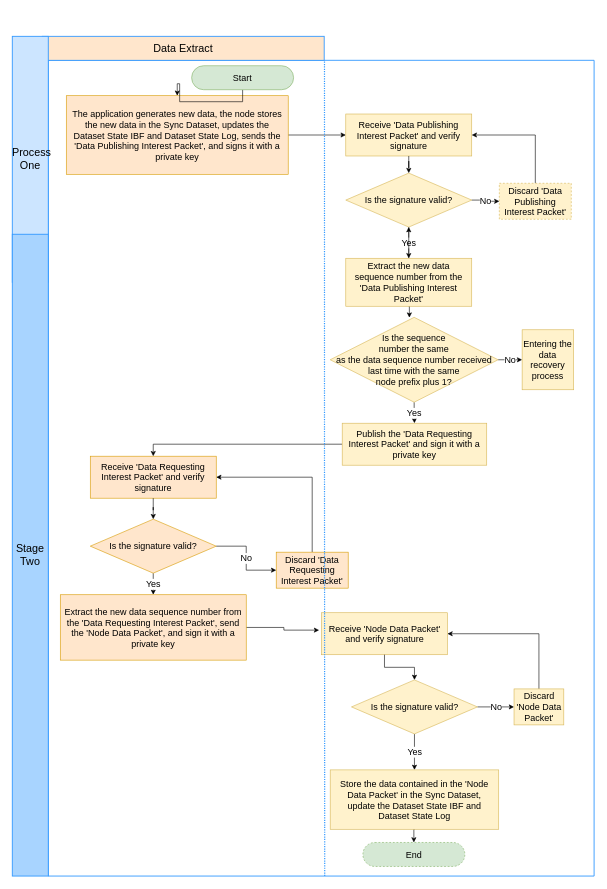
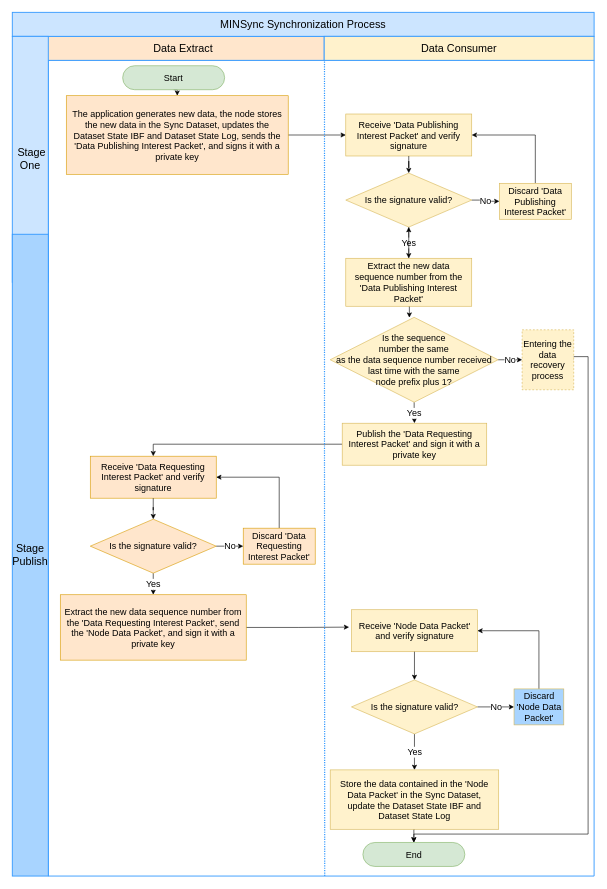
  <mxCell id="0" />
  <mxCell id="1" parent="0" />
  <mxCell id="2" value="" style="swimlane;startSize=0;labelBackgroundColor=default;fontSize=18;align=right;verticalAlign=middle;strokeColor=#3399FF;strokeWidth=1.5;" vertex="1" parent="1"><mxGeometry x="80" y="100" width="910" height="1360" as="geometry" /></mxCell>
  <mxCell id="3" value="Receive 'Data Publishing Interest Packet' and verify signature" style="rounded=0;whiteSpace=wrap;html=1;fontSize=15;align=center;verticalAlign=middle;spacing=10;fillColor=#fff2cc;strokeColor=#d6b656;" vertex="1" parent="2"><mxGeometry x="496" y="89.5" width="210" height="70" as="geometry" /></mxCell>
  <mxCell id="4" value="Yes" style="edgeStyle=orthogonalEdgeStyle;rounded=0;orthogonalLoop=1;jettySize=auto;html=1;exitX=0.5;exitY=1;exitDx=0;exitDy=0;entryX=0.5;entryY=0;entryDx=0;entryDy=0;fontSize=15;" edge="1" parent="2" source="5" target="13"><mxGeometry relative="1" as="geometry" /></mxCell>
  <mxCell id="5" value="Is the signature valid?" style="rhombus;whiteSpace=wrap;html=1;fontSize=15;align=center;verticalAlign=middle;fillColor=#fff2cc;strokeColor=#d6b656;" vertex="1" parent="2"><mxGeometry x="496" y="188" width="210" height="90" as="geometry" /></mxCell>
  <mxCell id="6" style="edgeStyle=orthogonalEdgeStyle;rounded=0;orthogonalLoop=1;jettySize=auto;html=1;exitX=0.5;exitY=1;exitDx=0;exitDy=0;fontSize=15;" edge="1" parent="2" source="3" target="5"><mxGeometry relative="1" as="geometry" /></mxCell>
  <mxCell id="7" style="edgeStyle=orthogonalEdgeStyle;rounded=0;orthogonalLoop=1;jettySize=auto;html=1;exitX=0.5;exitY=0;exitDx=0;exitDy=0;entryX=1;entryY=0.5;entryDx=0;entryDy=0;fontSize=15;" edge="1" parent="2" source="8" target="3"><mxGeometry relative="1" as="geometry" /></mxCell>
- <mxCell id="8" value="Discard 'Data Publishing Interest Packet'" style="rounded=0;whiteSpace=wrap;html=1;fontSize=15;align=center;verticalAlign=middle;fillColor=#fff2cc;strokeColor=#d6b656;dashed=1;" vertex="1" parent="2"><mxGeometry x="752" y="205" width="120" height="60" as="geometry" /></mxCell>
+ <mxCell id="8" value="Discard 'Data Publishing Interest Packet'" style="rounded=0;whiteSpace=wrap;html=1;fontSize=15;align=center;verticalAlign=middle;fillColor=#fff2cc;strokeColor=#d6b656;" vertex="1" parent="2"><mxGeometry x="752" y="205" width="120" height="60" as="geometry" /></mxCell>
  <mxCell id="9" style="edgeStyle=orthogonalEdgeStyle;rounded=0;orthogonalLoop=1;jettySize=auto;html=1;exitX=1;exitY=0.5;exitDx=0;exitDy=0;fontSize=15;entryX=0;entryY=0.5;entryDx=0;entryDy=0;" edge="1" parent="2" source="5" target="8"><mxGeometry relative="1" as="geometry"><mxPoint x="732" y="254" as="targetPoint" /></mxGeometry></mxCell>
  <mxCell id="10" value="No" style="edgeLabel;html=1;align=center;verticalAlign=middle;resizable=0;points=[];fontSize=15;" vertex="1" connectable="0" parent="9"><mxGeometry x="-0.103" relative="1" as="geometry"><mxPoint as="offset" /></mxGeometry></mxCell>
  <mxCell id="11" style="edgeStyle=orthogonalEdgeStyle;rounded=0;orthogonalLoop=1;jettySize=auto;html=1;exitX=0.5;exitY=1;exitDx=0;exitDy=0;fontSize=15;strokeColor=#000000;" edge="1" parent="2" source="13"><mxGeometry relative="1" as="geometry"><mxPoint x="602" y="429" as="targetPoint" /></mxGeometry></mxCell>
  <mxCell id="12" value="" style="edgeStyle=orthogonalEdgeStyle;rounded=0;orthogonalLoop=1;jettySize=auto;html=1;fontSize=15;" edge="1" parent="2" source="13" target="5"><mxGeometry relative="1" as="geometry" /></mxCell>
  <mxCell id="13" value="&lt;p style=&quot;line-height: 1.2; font-size: 15px;&quot;&gt;Extract the new data sequence number from the 'Data Publishing Interest Packet'&lt;br style=&quot;font-size: 15px;&quot;&gt;&lt;/p&gt;" style="rounded=0;whiteSpace=wrap;html=1;fontSize=15;align=center;verticalAlign=middle;spacing=5;spacingTop=0;fillColor=#fff2cc;strokeColor=#d6b656;" vertex="1" parent="2"><mxGeometry x="496" y="330" width="210" height="80" as="geometry" /></mxCell>
- <mxCell id="14" value="Receive 'Node Data Packet' and verify signature" style="rounded=0;whiteSpace=wrap;html=1;fontSize=15;align=center;verticalAlign=middle;spacing=10;fillColor=#fff2cc;strokeColor=#d6b656;" vertex="1" parent="2"><mxGeometry x="455.5" y="921" width="210" height="70" as="geometry" /></mxCell>
+ <mxCell id="14" value="Receive 'Node Data Packet' and verify signature" style="rounded=0;whiteSpace=wrap;html=1;fontSize=15;align=center;verticalAlign=middle;spacing=10;fillColor=#fff2cc;strokeColor=#d6b656;" vertex="1" parent="2"><mxGeometry x="505.5" y="916" width="210" height="70" as="geometry" /></mxCell>
  <mxCell id="15" value="Yes" style="edgeStyle=orthogonalEdgeStyle;rounded=0;orthogonalLoop=1;jettySize=auto;html=1;exitX=0.5;exitY=1;exitDx=0;exitDy=0;entryX=0.5;entryY=0;entryDx=0;entryDy=0;fontSize=15;" edge="1" parent="2" source="17" target="22"><mxGeometry relative="1" as="geometry" /></mxCell>
  <mxCell id="16" value="No" style="edgeStyle=orthogonalEdgeStyle;rounded=0;orthogonalLoop=1;jettySize=auto;html=1;exitX=1;exitY=0.5;exitDx=0;exitDy=0;fontSize=15;" edge="1" parent="2" source="17" target="20"><mxGeometry relative="1" as="geometry" /></mxCell>
  <mxCell id="17" value="Is the signature valid?" style="rhombus;whiteSpace=wrap;html=1;fontSize=15;align=center;verticalAlign=middle;fillColor=#fff2cc;strokeColor=#d6b656;" vertex="1" parent="2"><mxGeometry x="505.5" y="1033" width="210" height="90" as="geometry" /></mxCell>
  <mxCell id="18" style="edgeStyle=orthogonalEdgeStyle;rounded=0;orthogonalLoop=1;jettySize=auto;html=1;exitX=0.5;exitY=1;exitDx=0;exitDy=0;fontSize=15;" edge="1" parent="2" source="14" target="17"><mxGeometry relative="1" as="geometry" /></mxCell>
  <mxCell id="19" style="edgeStyle=orthogonalEdgeStyle;rounded=0;orthogonalLoop=1;jettySize=auto;html=1;exitX=0.5;exitY=0;exitDx=0;exitDy=0;entryX=1;entryY=0.5;entryDx=0;entryDy=0;fontSize=15;" edge="1" parent="2" source="20" target="14"><mxGeometry relative="1" as="geometry"><mxPoint x="836.5" y="1048" as="sourcePoint" /></mxGeometry></mxCell>
- <mxCell id="20" value="Discard 'Node Data Packet'" style="rounded=0;whiteSpace=wrap;html=1;fontSize=15;align=center;verticalAlign=middle;fillColor=#fff2cc;strokeColor=#d6b656;" vertex="1" parent="2"><mxGeometry x="776.5" y="1048" width="83" height="60" as="geometry" /></mxCell>
+ <mxCell id="20" value="Discard 'Node Data Packet'" style="rounded=0;whiteSpace=wrap;html=1;fontSize=15;align=center;verticalAlign=middle;fillColor=#a8d4ff;strokeColor=#d6b656;" vertex="1" parent="2"><mxGeometry x="776.5" y="1048" width="83" height="60" as="geometry" /></mxCell>
  <mxCell id="21" style="edgeStyle=orthogonalEdgeStyle;rounded=0;orthogonalLoop=1;jettySize=auto;html=1;exitX=0.5;exitY=1;exitDx=0;exitDy=0;entryX=0.5;entryY=0;entryDx=0;entryDy=0;fontSize=15;" edge="1" parent="2" source="22" target="23"><mxGeometry relative="1" as="geometry" /></mxCell>
  <mxCell id="22" value="&lt;p style=&quot;line-height: 1.2; font-size: 15px;&quot;&gt;Store the data contained in the 'Node Data Packet' in the Sync Dataset, update the Dataset State IBF and Dataset State Log&lt;/p&gt;" style="rounded=0;whiteSpace=wrap;html=1;fontSize=15;align=center;verticalAlign=middle;spacing=5;spacingTop=0;fillColor=#fff2cc;strokeColor=#d6b656;" vertex="1" parent="2"><mxGeometry x="470" y="1183" width="281" height="99" as="geometry" /></mxCell>
- <mxCell id="23" value="End" style="rounded=1;whiteSpace=wrap;html=1;fontSize=15;arcSize=50;fillColor=#d5e8d4;strokeColor=#82b366;dashed=1;" vertex="1" parent="2"><mxGeometry x="524.5" y="1304" width="170" height="40" as="geometry" /></mxCell>
+ <mxCell id="23" value="End" style="rounded=1;whiteSpace=wrap;html=1;fontSize=15;arcSize=50;fillColor=#d5e8d4;strokeColor=#82b366;" vertex="1" parent="2"><mxGeometry x="524.5" y="1304" width="170" height="40" as="geometry" /></mxCell>
  <mxCell id="24" style="edgeStyle=orthogonalEdgeStyle;rounded=0;orthogonalLoop=1;jettySize=auto;html=1;exitX=1;exitY=0.5;exitDx=0;exitDy=0;entryX=0;entryY=0.5;entryDx=0;entryDy=0;fontSize=15;strokeColor=#000000;" edge="1" parent="2" source="25" target="3"><mxGeometry relative="1" as="geometry" /></mxCell>
  <mxCell id="25" value="The application generates new data, the node stores the new data in the Sync Dataset, updates the Dataset State IBF and Dataset State Log, sends the 'Data Publishing Interest Packet', and signs it with a private key" style="rounded=0;whiteSpace=wrap;html=1;fontSize=15;align=center;verticalAlign=middle;spacing=10;fillColor=#ffe6cc;strokeColor=#d79b00;" vertex="1" parent="2"><mxGeometry x="30" y="59" width="370" height="131" as="geometry" /></mxCell>
  <mxCell id="26" style="edgeStyle=orthogonalEdgeStyle;rounded=0;orthogonalLoop=1;jettySize=auto;html=1;exitX=0.5;exitY=1;exitDx=0;exitDy=0;entryX=0.5;entryY=0;entryDx=0;entryDy=0;fontSize=15;strokeColor=#000000;" edge="1" parent="2" source="27" target="25"><mxGeometry relative="1" as="geometry" /></mxCell>
- <mxCell id="27" value="Start" style="rounded=1;whiteSpace=wrap;html=1;fontSize=15;arcSize=50;fillColor=#d5e8d4;strokeColor=#82b366;" vertex="1" parent="2"><mxGeometry x="239" y="9" width="170" height="40" as="geometry" /></mxCell>
+ <mxCell id="27" value="Start" style="rounded=1;whiteSpace=wrap;html=1;fontSize=15;arcSize=50;fillColor=#d5e8d4;strokeColor=#82b366;" vertex="1" parent="2"><mxGeometry x="124" y="9" width="170" height="40" as="geometry" /></mxCell>
  <mxCell id="28" value="Receive 'Data Requesting Interest Packet' and verify signature" style="rounded=0;whiteSpace=wrap;html=1;fontSize=15;align=center;verticalAlign=middle;spacing=10;fillColor=#ffe6cc;strokeColor=#d79b00;" vertex="1" parent="2"><mxGeometry x="70" y="660" width="210" height="70" as="geometry" /></mxCell>
  <mxCell id="29" value="Yes" style="edgeStyle=orthogonalEdgeStyle;rounded=0;orthogonalLoop=1;jettySize=auto;html=1;exitX=0.5;exitY=1;exitDx=0;exitDy=0;entryX=0.5;entryY=0;entryDx=0;entryDy=0;fontSize=15;" edge="1" parent="2" source="30" target="35"><mxGeometry relative="1" as="geometry" /></mxCell>
  <mxCell id="30" value="Is the signature valid?" style="rhombus;whiteSpace=wrap;html=1;fontSize=15;align=center;verticalAlign=middle;fillColor=#ffe6cc;strokeColor=#d79b00;" vertex="1" parent="2"><mxGeometry x="70" y="765" width="210" height="90" as="geometry" /></mxCell>
  <mxCell id="31" style="edgeStyle=orthogonalEdgeStyle;rounded=0;orthogonalLoop=1;jettySize=auto;html=1;exitX=0.5;exitY=1;exitDx=0;exitDy=0;fontSize=15;" edge="1" parent="2" source="28" target="30"><mxGeometry relative="1" as="geometry" /></mxCell>
  <mxCell id="32" style="edgeStyle=orthogonalEdgeStyle;rounded=0;orthogonalLoop=1;jettySize=auto;html=1;exitX=0.5;exitY=0;exitDx=0;exitDy=0;entryX=1;entryY=0.5;entryDx=0;entryDy=0;fontSize=15;" edge="1" parent="2" source="33" target="28"><mxGeometry relative="1" as="geometry" /></mxCell>
- <mxCell id="33" value="Discard 'Data Requesting Interest Packet'" style="rounded=0;whiteSpace=wrap;html=1;fontSize=15;align=center;verticalAlign=middle;fillColor=#ffe6cc;strokeColor=#d79b00;" vertex="1" parent="2"><mxGeometry x="380" y="820" width="120" height="60" as="geometry" /></mxCell>
+ <mxCell id="33" value="Discard 'Data Requesting Interest Packet'" style="rounded=0;whiteSpace=wrap;html=1;fontSize=15;align=center;verticalAlign=middle;fillColor=#ffe6cc;strokeColor=#d79b00;" vertex="1" parent="2"><mxGeometry x="325" y="780" width="120" height="60" as="geometry" /></mxCell>
  <mxCell id="34" style="edgeStyle=orthogonalEdgeStyle;rounded=0;orthogonalLoop=1;jettySize=auto;html=1;exitX=1;exitY=0.5;exitDx=0;exitDy=0;entryX=-0.019;entryY=0.414;entryDx=0;entryDy=0;entryPerimeter=0;fontSize=15;strokeColor=#000000;" edge="1" parent="2" source="35" target="14"><mxGeometry relative="1" as="geometry" /></mxCell>
  <mxCell id="35" value="&lt;p style=&quot;line-height: 1.2; font-size: 15px;&quot;&gt;Extract the new data sequence number from the 'Data Requesting Interest Packet', send the 'Node Data Packet', and sign it with a private key&lt;/p&gt;" style="rounded=0;whiteSpace=wrap;html=1;fontSize=15;align=center;verticalAlign=middle;spacing=5;spacingTop=0;fillColor=#ffe6cc;strokeColor=#d79b00;" vertex="1" parent="2"><mxGeometry x="20" y="891" width="310" height="109" as="geometry" /></mxCell>
  <mxCell id="36" value="No" style="edgeStyle=orthogonalEdgeStyle;rounded=0;orthogonalLoop=1;jettySize=auto;html=1;exitX=1;exitY=0.5;exitDx=0;exitDy=0;fontSize=15;entryX=0;entryY=0.5;entryDx=0;entryDy=0;" edge="1" parent="2" source="30" target="33"><mxGeometry relative="1" as="geometry"><mxPoint x="305" y="825" as="targetPoint" /></mxGeometry></mxCell>
  <mxCell id="37" value="No" style="edgeStyle=orthogonalEdgeStyle;rounded=0;orthogonalLoop=1;jettySize=auto;html=1;exitX=1;exitY=0.5;exitDx=0;exitDy=0;fontSize=15;" edge="1" parent="2" source="39" target="41"><mxGeometry relative="1" as="geometry" /></mxCell>
  <mxCell id="38" value="Yes" style="edgeStyle=orthogonalEdgeStyle;rounded=0;orthogonalLoop=1;jettySize=auto;html=1;exitX=0.5;exitY=1;exitDx=0;exitDy=0;fontSize=15;" edge="1" parent="2" source="39" target="43"><mxGeometry relative="1" as="geometry" /></mxCell>
  <mxCell id="39" value="Is the sequence&lt;br&gt;number the same &lt;br style=&quot;font-size: 15px&quot;&gt;as the data sequence number received last time with the same &lt;br style=&quot;font-size: 15px&quot;&gt;node prefix plus 1?" style="rhombus;whiteSpace=wrap;html=1;fontSize=15;align=center;verticalAlign=middle;fillColor=#fff2cc;strokeColor=#d6b656;" vertex="1" parent="2"><mxGeometry x="470" y="428.5" width="280" height="141.5" as="geometry" /></mxCell>
- <mxCell id="41" value="Entering the data recovery process" style="rounded=0;whiteSpace=wrap;html=1;fontSize=15;align=center;verticalAlign=middle;fillColor=#fff2cc;strokeColor=#d6b656;" vertex="1" parent="2"><mxGeometry x="790" y="449.25" width="86" height="100" as="geometry" /></mxCell>
+ <mxCell id="40" style="edgeStyle=orthogonalEdgeStyle;rounded=0;orthogonalLoop=1;jettySize=auto;html=1;exitX=1;exitY=0.5;exitDx=0;exitDy=0;entryX=0.5;entryY=0;entryDx=0;entryDy=0;fontSize=15;" edge="1" parent="2" source="41" target="23"><mxGeometry relative="1" as="geometry"><Array as="points"><mxPoint x="860" y="499" /><mxPoint x="860" y="494" /><mxPoint x="900" y="494" /><mxPoint x="900" y="1290" /><mxPoint x="610" y="1290" /></Array></mxGeometry></mxCell>
+ <mxCell id="41" value="Entering the data recovery process" style="rounded=0;whiteSpace=wrap;html=1;fontSize=15;align=center;verticalAlign=middle;fillColor=#fff2cc;strokeColor=#d6b656;dashed=1;" vertex="1" parent="2"><mxGeometry x="790" y="449.25" width="86" height="100" as="geometry" /></mxCell>
  <mxCell id="42" style="edgeStyle=orthogonalEdgeStyle;rounded=0;orthogonalLoop=1;jettySize=auto;html=1;exitX=0;exitY=0.5;exitDx=0;exitDy=0;entryX=0.5;entryY=0;entryDx=0;entryDy=0;fontSize=15;strokeColor=#000000;" edge="1" parent="2" source="43" target="28"><mxGeometry relative="1" as="geometry" /></mxCell>
  <mxCell id="43" value="&lt;p style=&quot;line-height: 1.2; font-size: 15px;&quot;&gt;Publish the 'Data Requesting Interest Packet' and sign it with a private key&lt;br style=&quot;font-size: 15px;&quot;&gt;&lt;/p&gt;" style="rounded=0;whiteSpace=wrap;html=1;fontSize=15;align=center;verticalAlign=middle;spacing=5;spacingTop=0;fillColor=#fff2cc;strokeColor=#d6b656;" vertex="1" parent="2"><mxGeometry x="490" y="605" width="241" height="70" as="geometry" /></mxCell>
  <mxCell id="44" value="" style="endArrow=none;dashed=1;html=1;strokeWidth=2;rounded=0;fontSize=18;dashPattern=1 1;strokeColor=#3399FF;entryX=0;entryY=1;entryDx=0;entryDy=0;exitX=0.507;exitY=1;exitDx=0;exitDy=0;exitPerimeter=0;" edge="1" parent="2"><mxGeometry width="50" height="50" relative="1" as="geometry"><mxPoint x="460.884" y="1360" as="sourcePoint" /><mxPoint x="460.5" as="targetPoint" /><Array as="points"><mxPoint x="460.5" y="680" /></Array></mxGeometry></mxCell>
  <mxCell id="45" value="Data Extract" style="rounded=0;whiteSpace=wrap;html=1;fontSize=18;fillColor=#ffe6cc;strokeColor=#3399FF;strokeWidth=1.5;" vertex="1" parent="1"><mxGeometry x="70" y="60" width="470" height="40" as="geometry" /></mxCell>
- <mxCell id="47" value="&amp;nbsp;Process&lt;br&gt;One" style="rounded=0;whiteSpace=wrap;html=1;fontSize=18;fillColor=#CCE5FF;strokeColor=#3399FF;strokeWidth=1.5;" vertex="1" parent="1"><mxGeometry x="20" y="60" width="60" height="410" as="geometry" /></mxCell>
- <mxCell id="48" value="Stage&lt;br&gt;Two" style="rounded=0;whiteSpace=wrap;html=1;fontSize=18;fillColor=#A8D4FF;strokeColor=#3399FF;strokeWidth=1.5;" vertex="1" parent="1"><mxGeometry x="20" y="390" width="60" height="1070" as="geometry" /></mxCell>
+ <mxCell id="46" value="MINSync Synchronization Process" style="rounded=0;whiteSpace=wrap;html=1;fontSize=18;fillColor=#CCE5FF;strokeColor=#3399FF;strokeWidth=1.5;fontStyle=0" vertex="1" parent="1"><mxGeometry x="20" y="20" width="970" height="40" as="geometry" /></mxCell>
+ <mxCell id="47" value="&amp;nbsp;Stage&lt;br&gt;One" style="rounded=0;whiteSpace=wrap;html=1;fontSize=18;fillColor=#CCE5FF;strokeColor=#3399FF;strokeWidth=1.5;" vertex="1" parent="1"><mxGeometry x="20" y="60" width="60" height="410" as="geometry" /></mxCell>
+ <mxCell id="48" value="Stage&lt;br&gt;Publish" style="rounded=0;whiteSpace=wrap;html=1;fontSize=18;fillColor=#A8D4FF;strokeColor=#3399FF;strokeWidth=1.5;" vertex="1" parent="1"><mxGeometry x="20" y="390" width="60" height="1070" as="geometry" /></mxCell>
+ <mxCell id="49" value="Data Consumer" style="rounded=0;whiteSpace=wrap;html=1;fontSize=18;fillColor=#fff2cc;strokeColor=#3399FF;strokeWidth=1.5;" vertex="1" parent="1"><mxGeometry x="540" y="60" width="450" height="40" as="geometry" /></mxCell>
